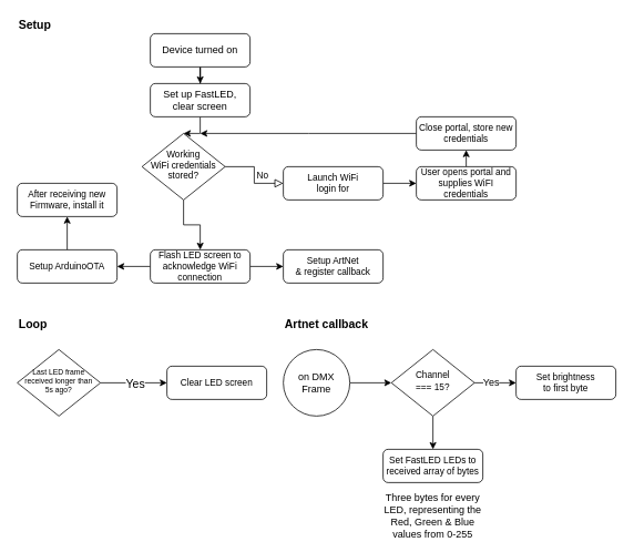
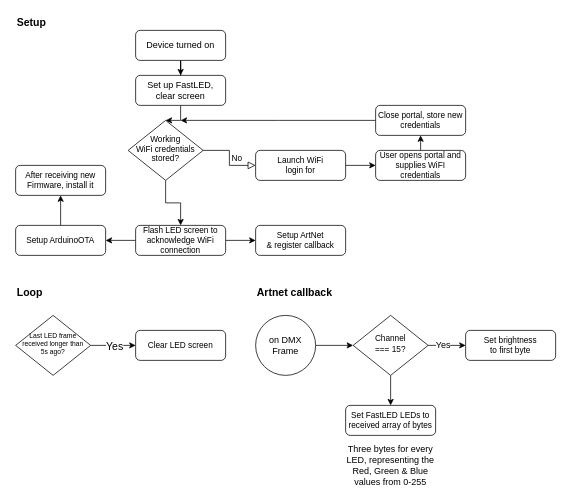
  <mxCell id="0" />
  <mxCell id="1" parent="0" />
  <mxCell id="2" value="" style="edgeStyle=orthogonalEdgeStyle;rounded=0;orthogonalLoop=1;jettySize=auto;html=1;fontSize=11;" edge="1" parent="1" source="3" target="21"><mxGeometry relative="1" as="geometry" /></mxCell>
  <mxCell id="3" value="Device turned on" style="rounded=1;whiteSpace=wrap;html=1;fontSize=12;glass=0;strokeWidth=1;shadow=0;" parent="1" vertex="1"><mxGeometry x="180" y="40" width="120" height="40" as="geometry" /></mxCell>
  <mxCell id="4" value="No" style="edgeStyle=orthogonalEdgeStyle;rounded=0;html=1;jettySize=auto;orthogonalLoop=1;fontSize=11;endArrow=block;endFill=0;endSize=8;strokeWidth=1;shadow=0;labelBackgroundColor=none;" parent="1" source="6" target="8" edge="1"><mxGeometry y="10" relative="1" as="geometry"><mxPoint as="offset" /></mxGeometry></mxCell>
  <mxCell id="5" value="" style="edgeStyle=orthogonalEdgeStyle;rounded=0;orthogonalLoop=1;jettySize=auto;html=1;fontSize=11;" edge="1" parent="1" source="6" target="15"><mxGeometry relative="1" as="geometry" /></mxCell>
  <mxCell id="6" value="&lt;div&gt;Working&lt;/div&gt;&lt;div&gt;WiFi credentials&lt;/div&gt;&lt;div&gt;stored?&lt;/div&gt;" style="rhombus;whiteSpace=wrap;html=1;shadow=0;fontFamily=Helvetica;fontSize=11;align=center;strokeWidth=1;spacing=6;spacingTop=-4;verticalAlign=middle;" parent="1" vertex="1"><mxGeometry x="170" y="160" width="100" height="80" as="geometry" /></mxCell>
  <mxCell id="7" value="" style="edgeStyle=orthogonalEdgeStyle;rounded=0;orthogonalLoop=1;jettySize=auto;html=1;fontSize=12;" edge="1" parent="1" source="8" target="10"><mxGeometry relative="1" as="geometry" /></mxCell>
  <mxCell id="8" value="&lt;div&gt;Launch WiFi&lt;/div&gt;&lt;div&gt;login for&lt;/div&gt;" style="rounded=1;whiteSpace=wrap;html=1;fontSize=11;glass=0;strokeWidth=1;shadow=0;" parent="1" vertex="1"><mxGeometry x="340" y="200" width="120" height="40" as="geometry" /></mxCell>
  <mxCell id="9" style="edgeStyle=orthogonalEdgeStyle;rounded=0;orthogonalLoop=1;jettySize=auto;html=1;exitX=0.5;exitY=0;exitDx=0;exitDy=0;entryX=0.5;entryY=1;entryDx=0;entryDy=0;fontSize=11;" edge="1" parent="1" source="10" target="12"><mxGeometry relative="1" as="geometry" /></mxCell>
  <mxCell id="10" value="User opens portal and supplies WiFI credentials" style="rounded=1;whiteSpace=wrap;html=1;fontSize=11;glass=0;strokeWidth=1;shadow=0;" vertex="1" parent="1"><mxGeometry x="500" y="200" width="120" height="40" as="geometry" /></mxCell>
  <mxCell id="11" style="edgeStyle=orthogonalEdgeStyle;rounded=0;orthogonalLoop=1;jettySize=auto;html=1;fontSize=11;" edge="1" parent="1" source="12"><mxGeometry relative="1" as="geometry"><mxPoint x="240" y="160" as="targetPoint" /></mxGeometry></mxCell>
  <mxCell id="12" value="Close portal, store new credentials" style="rounded=1;whiteSpace=wrap;html=1;fontSize=11;glass=0;strokeWidth=1;shadow=0;" vertex="1" parent="1"><mxGeometry x="500" y="140" width="120" height="40" as="geometry" /></mxCell>
  <mxCell id="13" style="edgeStyle=orthogonalEdgeStyle;rounded=0;orthogonalLoop=1;jettySize=auto;html=1;fontSize=11;" edge="1" parent="1" source="15" target="18"><mxGeometry relative="1" as="geometry" /></mxCell>
  <mxCell id="14" value="" style="edgeStyle=orthogonalEdgeStyle;rounded=0;orthogonalLoop=1;jettySize=auto;html=1;fontSize=12;" edge="1" parent="1" source="15" target="16"><mxGeometry relative="1" as="geometry" /></mxCell>
  <mxCell id="15" value="Flash LED screen to acknowledge WiFi connection" style="rounded=1;whiteSpace=wrap;html=1;fontSize=11;glass=0;strokeWidth=1;shadow=0;" vertex="1" parent="1"><mxGeometry x="180" y="300" width="120" height="40" as="geometry" /></mxCell>
  <mxCell id="16" value="&lt;div&gt;Setup ArtNet&lt;/div&gt;&lt;div&gt;&amp;amp; register callback&lt;/div&gt;" style="rounded=1;whiteSpace=wrap;html=1;fontSize=11;glass=0;strokeWidth=1;shadow=0;" vertex="1" parent="1"><mxGeometry x="340" y="300" width="120" height="40" as="geometry" /></mxCell>
  <mxCell id="17" value="" style="edgeStyle=orthogonalEdgeStyle;rounded=0;orthogonalLoop=1;jettySize=auto;html=1;fontSize=11;" edge="1" parent="1" source="18" target="19"><mxGeometry relative="1" as="geometry" /></mxCell>
  <mxCell id="18" value="Setup ArduinoOTA" style="rounded=1;whiteSpace=wrap;html=1;fontSize=11;glass=0;strokeWidth=1;shadow=0;" vertex="1" parent="1"><mxGeometry x="20" y="300" width="120" height="40" as="geometry" /></mxCell>
  <mxCell id="19" value="After receiving new Firmware, install it" style="rounded=1;whiteSpace=wrap;html=1;fontSize=11;glass=0;strokeWidth=1;shadow=0;" vertex="1" parent="1"><mxGeometry x="20" y="220" width="120" height="40" as="geometry" /></mxCell>
  <mxCell id="20" value="" style="edgeStyle=orthogonalEdgeStyle;rounded=0;orthogonalLoop=1;jettySize=auto;html=1;fontSize=12;" edge="1" parent="1" source="21" target="6"><mxGeometry relative="1" as="geometry" /></mxCell>
  <mxCell id="21" value="&lt;div&gt;&lt;font style=&quot;font-size: 12px&quot;&gt;Set up FastLED,&lt;/font&gt;&lt;/div&gt;&lt;div&gt;&lt;font style=&quot;font-size: 12px&quot;&gt;clear screen&lt;/font&gt;&lt;/div&gt;" style="rounded=1;whiteSpace=wrap;html=1;fontSize=12;glass=0;strokeWidth=1;shadow=0;" vertex="1" parent="1"><mxGeometry x="180" y="100" width="120" height="40" as="geometry" /></mxCell>
  <mxCell id="22" value="" style="edgeStyle=orthogonalEdgeStyle;rounded=0;orthogonalLoop=1;jettySize=auto;html=1;fontSize=14;entryX=0;entryY=0.5;entryDx=0;entryDy=0;" edge="1" parent="1" source="24" target="27"><mxGeometry relative="1" as="geometry"><mxPoint x="170" y="460" as="targetPoint" /></mxGeometry></mxCell>
  <mxCell id="23" value="Yes" style="edgeLabel;html=1;align=center;verticalAlign=middle;resizable=0;points=[];fontSize=14;" vertex="1" connectable="0" parent="22"><mxGeometry x="0.025" y="-1" relative="1" as="geometry"><mxPoint as="offset" /></mxGeometry></mxCell>
  <mxCell id="24" value="Last LED frame received longer than 5s ago?" style="rhombus;whiteSpace=wrap;html=1;shadow=0;fontFamily=Helvetica;fontSize=9;align=center;strokeWidth=1;spacing=6;spacingTop=-4;verticalAlign=middle;" vertex="1" parent="1"><mxGeometry x="20" y="420" width="100" height="80" as="geometry" /></mxCell>
  <mxCell id="25" value="Setup" style="text;html=1;strokeColor=none;fillColor=none;align=left;verticalAlign=middle;whiteSpace=wrap;rounded=0;fontSize=14;fontStyle=1" vertex="1" parent="1"><mxGeometry x="20" y="20" width="40" height="20" as="geometry" /></mxCell>
  <mxCell id="26" value="Loop" style="text;html=1;strokeColor=none;fillColor=none;align=left;verticalAlign=middle;whiteSpace=wrap;rounded=0;fontSize=14;fontStyle=1" vertex="1" parent="1"><mxGeometry x="20" y="380" width="40" height="20" as="geometry" /></mxCell>
- <mxCell id="27" value="Clear LED screen" style="rounded=1;whiteSpace=wrap;html=1;fontSize=11;glass=0;strokeWidth=1;shadow=0;" vertex="1" parent="1"><mxGeometry x="200" y="440" width="120" height="40" as="geometry" /></mxCell>
+ <mxCell id="27" value="Clear LED screen" style="rounded=1;whiteSpace=wrap;html=1;fontSize=11;glass=0;strokeWidth=1;shadow=0;" vertex="1" parent="1"><mxGeometry x="180" y="440" width="120" height="40" as="geometry" /></mxCell>
  <mxCell id="28" value="Artnet callback" style="text;html=1;strokeColor=none;fillColor=none;align=left;verticalAlign=middle;whiteSpace=wrap;rounded=0;fontSize=14;fontStyle=1" vertex="1" parent="1"><mxGeometry x="340" y="380" width="220" height="20" as="geometry" /></mxCell>
  <mxCell id="29" value="" style="edgeStyle=orthogonalEdgeStyle;rounded=0;orthogonalLoop=1;jettySize=auto;html=1;fontSize=12;entryX=0;entryY=0.5;entryDx=0;entryDy=0;" edge="1" parent="1" source="30" target="34"><mxGeometry relative="1" as="geometry"><mxPoint x="500" y="465" as="targetPoint" /></mxGeometry></mxCell>
  <mxCell id="30" value="on DMX Frame" style="ellipse;whiteSpace=wrap;html=1;aspect=fixed;fontSize=12;align=center;" vertex="1" parent="1"><mxGeometry x="340" y="420" width="80" height="80" as="geometry" /></mxCell>
  <mxCell id="31" value="" style="edgeStyle=orthogonalEdgeStyle;rounded=0;orthogonalLoop=1;jettySize=auto;html=1;fontSize=12;entryX=0;entryY=0.5;entryDx=0;entryDy=0;" edge="1" parent="1" source="34" target="35"><mxGeometry relative="1" as="geometry"><mxPoint x="650" y="460" as="targetPoint" /></mxGeometry></mxCell>
  <mxCell id="32" value="Yes" style="edgeLabel;html=1;align=center;verticalAlign=middle;resizable=0;points=[];fontSize=12;" vertex="1" connectable="0" parent="31"><mxGeometry x="-0.225" y="1" relative="1" as="geometry"><mxPoint as="offset" /></mxGeometry></mxCell>
  <mxCell id="33" value="" style="edgeStyle=orthogonalEdgeStyle;rounded=0;orthogonalLoop=1;jettySize=auto;html=1;fontSize=12;" edge="1" parent="1" source="34" target="36"><mxGeometry relative="1" as="geometry" /></mxCell>
  <mxCell id="34" value="&lt;div style=&quot;font-size: 11px;&quot;&gt;Channel &lt;br style=&quot;font-size: 11px;&quot;&gt;&lt;/div&gt;&lt;div style=&quot;font-size: 11px;&quot;&gt;=== 15?&lt;/div&gt;" style="rhombus;whiteSpace=wrap;html=1;shadow=0;fontFamily=Helvetica;fontSize=11;align=center;strokeWidth=1;spacing=6;spacingTop=-4;verticalAlign=middle;" vertex="1" parent="1"><mxGeometry x="470" y="420" width="100" height="80" as="geometry" /></mxCell>
  <mxCell id="35" value="&lt;div&gt;Set brightness&lt;/div&gt;&lt;div&gt;to first byte &lt;/div&gt;" style="rounded=1;whiteSpace=wrap;html=1;fontSize=11;glass=0;strokeWidth=1;shadow=0;" vertex="1" parent="1"><mxGeometry x="620" y="440" width="120" height="40" as="geometry" /></mxCell>
  <mxCell id="36" value="Set FastLED LEDs to received array of bytes" style="rounded=1;whiteSpace=wrap;html=1;fontSize=11;glass=0;strokeWidth=1;shadow=0;" vertex="1" parent="1"><mxGeometry x="460" y="540" width="120" height="40" as="geometry" /></mxCell>
  <mxCell id="37" value="Three bytes for every LED, representing the Red, Green &amp;amp; Blue values from 0-255" style="text;html=1;strokeColor=none;fillColor=none;align=center;verticalAlign=middle;whiteSpace=wrap;rounded=0;fontSize=12;" vertex="1" parent="1"><mxGeometry x="460" y="610" width="120" height="20" as="geometry" /></mxCell>
